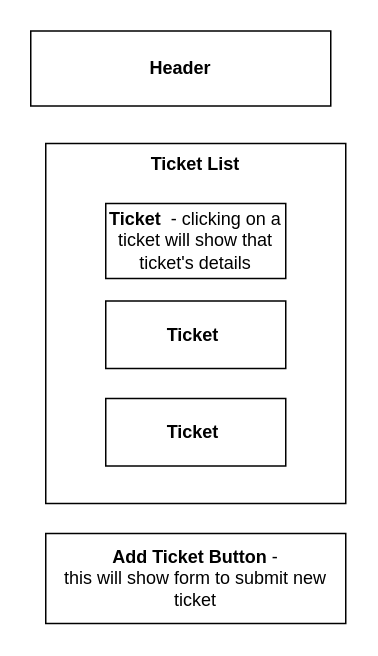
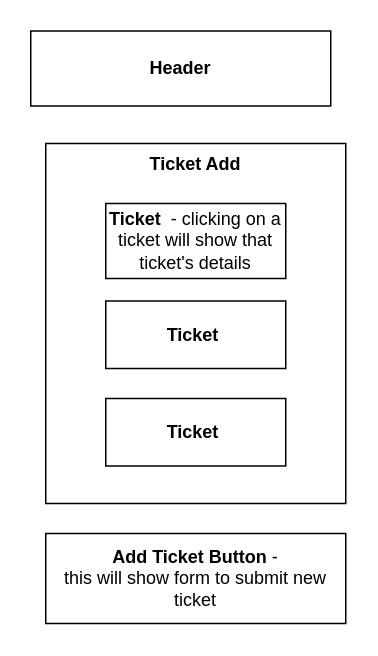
  <mxCell id="0" />
  <mxCell id="1" parent="0" />
  <mxCell id="2" value="&lt;b&gt;Header&lt;/b&gt;" style="rounded=0;whiteSpace=wrap;html=1;" vertex="1" parent="1"><mxGeometry x="20" y="20" width="200" height="50" as="geometry" /></mxCell>
- <mxCell id="3" value="&lt;b&gt;Ticket List&lt;/b&gt;" style="rounded=0;whiteSpace=wrap;html=1;align=center;verticalAlign=top;" vertex="1" parent="1"><mxGeometry x="30" y="95" width="200" height="240" as="geometry" /></mxCell>
+ <mxCell id="3" value="&lt;b&gt;Ticket Add&lt;/b&gt;" style="rounded=0;whiteSpace=wrap;html=1;align=center;verticalAlign=top;" vertex="1" parent="1"><mxGeometry x="30" y="95" width="200" height="240" as="geometry" /></mxCell>
  <mxCell id="4" value="&lt;b&gt;Ticket&amp;nbsp; &lt;/b&gt;- clicking on a ticket will show that ticket's details" style="rounded=0;whiteSpace=wrap;html=1;" vertex="1" parent="1"><mxGeometry x="70" y="135" width="120" height="50" as="geometry" /></mxCell>
  <mxCell id="5" value="&lt;b&gt;Ticket&amp;nbsp;&lt;/b&gt;" style="rounded=0;whiteSpace=wrap;html=1;" vertex="1" parent="1"><mxGeometry x="70" y="200" width="120" height="45" as="geometry" /></mxCell>
  <mxCell id="6" value="&lt;b&gt;Ticket&amp;nbsp;&lt;/b&gt;" style="rounded=0;whiteSpace=wrap;html=1;" vertex="1" parent="1"><mxGeometry x="70" y="265" width="120" height="45" as="geometry" /></mxCell>
  <mxCell id="7" value="&lt;b&gt;Add Ticket Button &lt;/b&gt;-&lt;br&gt;this will show form to submit new ticket" style="rounded=0;whiteSpace=wrap;html=1;" vertex="1" parent="1"><mxGeometry x="30" y="355" width="200" height="60" as="geometry" /></mxCell>
